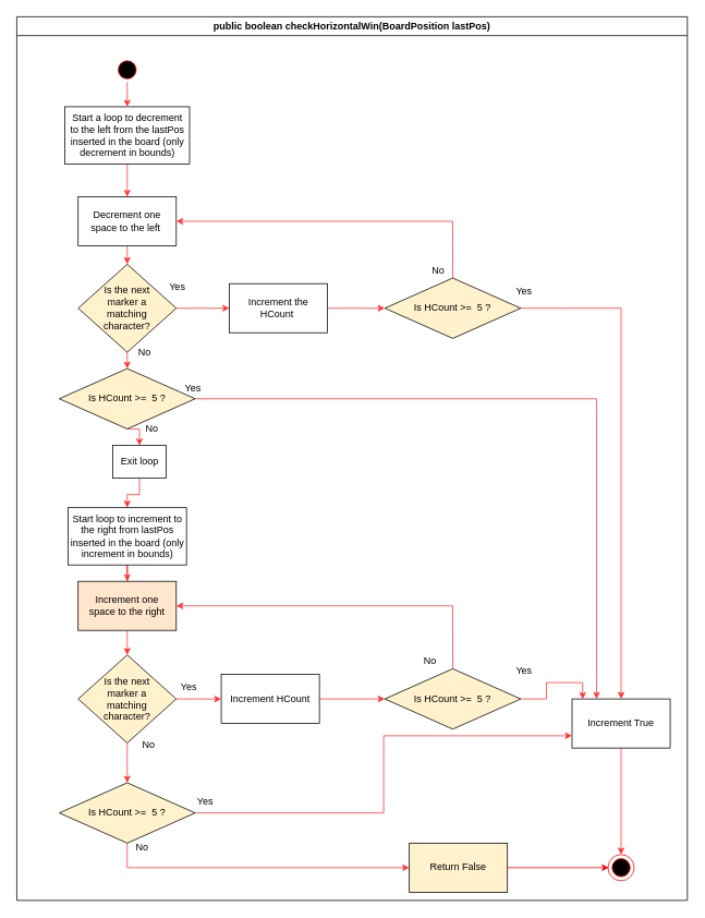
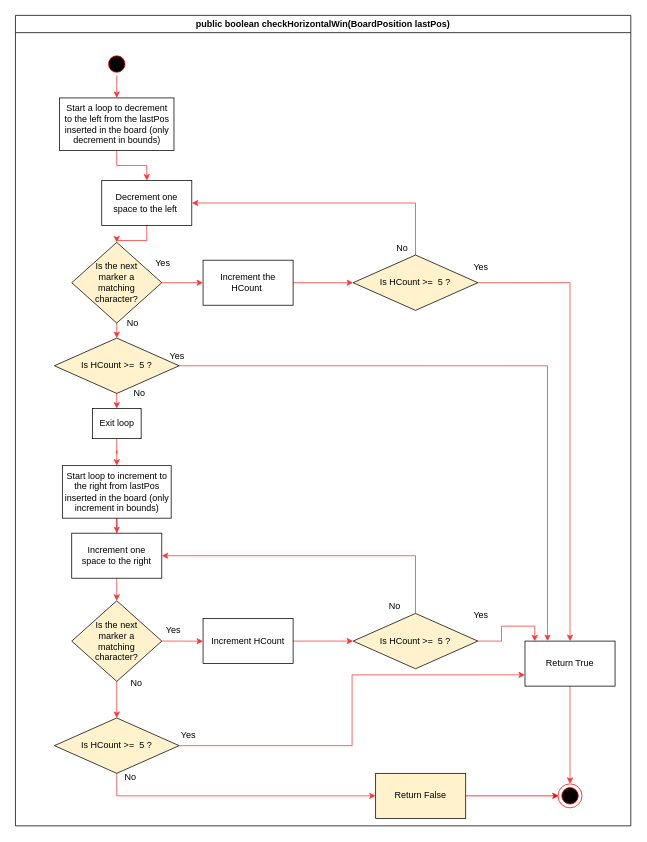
  <mxCell id="0" />
  <mxCell id="1" parent="0" />
  <mxCell id="2" value="public boolean checkHorizontalWin(BoardPosition lastPos)" style="swimlane;whiteSpace=wrap" parent="1" vertex="1"><mxGeometry x="20" y="20" width="820" height="1080" as="geometry"><mxRectangle x="530" y="40" width="300" height="23" as="alternateBounds" /></mxGeometry></mxCell>
  <mxCell id="3" value="" style="group" parent="2" vertex="1" connectable="0"><mxGeometry x="723" y="1024" width="32" height="32" as="geometry" /></mxCell>
  <mxCell id="4" value="" style="ellipse;whiteSpace=wrap;html=1;aspect=fixed;fillColor=#ffffff;strokeColor=#FF0000;" parent="3" vertex="1"><mxGeometry width="32" height="32" as="geometry" /></mxCell>
  <mxCell id="5" style="edgeStyle=orthogonalEdgeStyle;rounded=0;orthogonalLoop=1;jettySize=auto;html=1;exitX=0.5;exitY=1;exitDx=0;exitDy=0;strokeColor=#FF3333;entryX=0.5;entryY=0;entryDx=0;entryDy=0;" edge="1" parent="2" source="6" target="16"><mxGeometry relative="1" as="geometry"><mxPoint x="135" y="110" as="targetPoint" /></mxGeometry></mxCell>
  <mxCell id="6" value="" style="ellipse;shape=startState;fillColor=#000000;strokeColor=#ff0000;" parent="2" vertex="1"><mxGeometry x="120" y="49.87" width="30" height="30" as="geometry" /></mxCell>
  <mxCell id="7" style="edgeStyle=orthogonalEdgeStyle;rounded=0;orthogonalLoop=1;jettySize=auto;html=1;exitX=0.5;exitY=1;exitDx=0;exitDy=0;strokeColor=#FF3333;fontColor=0;" edge="1" parent="2" source="8" target="51"><mxGeometry relative="1" as="geometry" /></mxCell>
  <mxCell id="8" value="Is the next marker a matching character?" style="rhombus;whiteSpace=wrap;html=1;rounded=0;fillColor=#FFF2CC;spacingLeft=20;spacingRight=20;" parent="2" vertex="1"><mxGeometry x="75" y="302.44" width="120" height="107.56" as="geometry" /></mxCell>
  <mxCell id="9" value="Return False" style="rounded=0;whiteSpace=wrap;html=1;fillColor=#fff2cc;" parent="2" vertex="1"><mxGeometry x="480" y="1010" width="120" height="60" as="geometry" /></mxCell>
  <mxCell id="10" value="" style="edgeStyle=orthogonalEdgeStyle;rounded=0;orthogonalLoop=1;jettySize=auto;html=1;strokeColor=#FF0000;exitX=1;exitY=0.5;exitDx=0;exitDy=0;" parent="2" source="9" target="31" edge="1"><mxGeometry relative="1" as="geometry"><mxPoint x="949.99" y="665.12" as="sourcePoint" /></mxGeometry></mxCell>
  <mxCell id="11" value="Yes" style="text;html=1;align=center;verticalAlign=middle;resizable=0;points=[];autosize=1;" vertex="1" parent="2"><mxGeometry x="176.25" y="320" width="40" height="20" as="geometry" /></mxCell>
  <mxCell id="12" value="No" style="text;html=1;align=center;verticalAlign=middle;resizable=0;points=[];autosize=1;" vertex="1" parent="2"><mxGeometry x="141.25" y="400" width="30" height="20" as="geometry" /></mxCell>
  <mxCell id="13" style="edgeStyle=orthogonalEdgeStyle;rounded=0;orthogonalLoop=1;jettySize=auto;html=1;exitX=0.5;exitY=1;exitDx=0;exitDy=0;entryX=0.5;entryY=0;entryDx=0;entryDy=0;strokeColor=#FF3333;fontColor=#FF0000;" edge="1" parent="2" source="14" target="8"><mxGeometry relative="1" as="geometry" /></mxCell>
- <mxCell id="14" value="Decrement one space to the left&amp;nbsp;" style="rounded=0;whiteSpace=wrap;html=1;spacingLeft=5;spacingRight=5;" vertex="1" parent="2"><mxGeometry x="75" y="220" width="120" height="60" as="geometry" /></mxCell>
+ <mxCell id="14" value="Decrement one space to the left&amp;nbsp;" style="rounded=0;whiteSpace=wrap;html=1;spacingLeft=5;spacingRight=5;" vertex="1" parent="2"><mxGeometry x="115" y="220" width="120" height="60" as="geometry" /></mxCell>
  <mxCell id="15" style="edgeStyle=orthogonalEdgeStyle;rounded=0;orthogonalLoop=1;jettySize=auto;html=1;exitX=0.5;exitY=1;exitDx=0;exitDy=0;strokeColor=#FF3333;fontColor=#FF0000;entryX=0.5;entryY=0;entryDx=0;entryDy=0;" edge="1" parent="2" source="16" target="14"><mxGeometry relative="1" as="geometry"><mxPoint x="135" y="210" as="targetPoint" /><mxPoint x="135" y="190" as="sourcePoint" /></mxGeometry></mxCell>
  <mxCell id="16" value="&lt;span style=&quot;color: rgb(0 , 0 , 0)&quot;&gt;Start a loop to decrement to the left from the lastPos inserted in the board (only decrement in bounds)&lt;/span&gt;" style="whiteSpace=wrap;html=1;fontColor=#FF0000;fillColor=#FFFFFF;spacingLeft=0;spacingRight=0;spacing=4;" vertex="1" parent="2"><mxGeometry x="58.75" y="110" width="152.5" height="70" as="geometry" /></mxCell>
  <mxCell id="17" style="edgeStyle=orthogonalEdgeStyle;rounded=0;orthogonalLoop=1;jettySize=auto;html=1;exitX=1;exitY=0.5;exitDx=0;exitDy=0;entryX=0;entryY=0.5;entryDx=0;entryDy=0;strokeColor=#FF3333;fontColor=0;" edge="1" parent="2" source="18" target="30"><mxGeometry relative="1" as="geometry" /></mxCell>
- <mxCell id="18" value="&lt;font color=&quot;#000000&quot;&gt;Increment the HCount&amp;nbsp;&lt;/font&gt;" style="whiteSpace=wrap;html=1;fillColor=#FFFFFF;fontColor=#FF0000;" vertex="1" parent="2"><mxGeometry x="260" y="326.22" width="120" height="60" as="geometry" /></mxCell>
+ <mxCell id="18" value="&lt;font color=&quot;#000000&quot;&gt;Increment the HCount&amp;nbsp;&lt;/font&gt;" style="whiteSpace=wrap;html=1;fillColor=#FFFFFF;fontColor=#FF0000;" vertex="1" parent="2"><mxGeometry x="250" y="326.22" width="120" height="60" as="geometry" /></mxCell>
  <mxCell id="19" style="edgeStyle=orthogonalEdgeStyle;rounded=0;orthogonalLoop=1;jettySize=auto;html=1;exitX=1;exitY=0.5;exitDx=0;exitDy=0;strokeColor=#FF3333;fontColor=#FF0000;entryX=0;entryY=0.5;entryDx=0;entryDy=0;" edge="1" parent="2" source="8" target="18"><mxGeometry relative="1" as="geometry"><mxPoint x="270" y="356" as="targetPoint" /></mxGeometry></mxCell>
  <mxCell id="20" style="edgeStyle=orthogonalEdgeStyle;rounded=0;orthogonalLoop=1;jettySize=auto;html=1;exitX=0.5;exitY=1;exitDx=0;exitDy=0;strokeColor=#FF3333;fontColor=0;" edge="1" parent="2" source="21" target="23"><mxGeometry relative="1" as="geometry" /></mxCell>
- <mxCell id="21" value="Exit loop" style="rounded=0;whiteSpace=wrap;html=1;fillColor=#FFFFFF;fontColor=000000;" vertex="1" parent="2"><mxGeometry x="117.5" y="524" width="65" height="40" as="geometry" /></mxCell>
+ <mxCell id="21" value="Exit loop" style="rounded=0;whiteSpace=wrap;html=1;fillColor=#FFFFFF;fontColor=000000;" vertex="1" parent="2"><mxGeometry x="102.5" y="524" width="65" height="40" as="geometry" /></mxCell>
  <mxCell id="22" style="edgeStyle=orthogonalEdgeStyle;rounded=0;orthogonalLoop=1;jettySize=auto;html=1;exitX=0.5;exitY=1;exitDx=0;exitDy=0;strokeColor=#FF3333;fontColor=0;" edge="1" parent="2" source="23" target="37"><mxGeometry relative="1" as="geometry" /></mxCell>
  <mxCell id="23" value="Start loop to increment to the right from lastPos inserted in the board (only increment in bounds)" style="rounded=0;whiteSpace=wrap;html=1;fillColor=#FFFFFF;fontColor=0;" vertex="1" parent="2"><mxGeometry x="62.51" y="600" width="145" height="70" as="geometry" /></mxCell>
  <mxCell id="24" style="edgeStyle=orthogonalEdgeStyle;rounded=0;orthogonalLoop=1;jettySize=auto;html=1;exitX=0.5;exitY=1;exitDx=0;exitDy=0;entryX=0.5;entryY=0;entryDx=0;entryDy=0;strokeColor=#FF3333;fontColor=0;" edge="1" parent="2" source="25" target="47"><mxGeometry relative="1" as="geometry"><mxPoint x="135.005" y="906.22" as="targetPoint" /></mxGeometry></mxCell>
  <mxCell id="25" value="Is the next marker a matching character?" style="rhombus;whiteSpace=wrap;html=1;rounded=0;fillColor=#FFF2CC;spacingLeft=20;spacingRight=20;" vertex="1" parent="2"><mxGeometry x="75" y="780" width="120" height="107.56" as="geometry" /></mxCell>
  <mxCell id="26" value="Yes" style="text;html=1;align=center;verticalAlign=middle;resizable=0;points=[];autosize=1;" vertex="1" parent="2"><mxGeometry x="600" y="790" width="40" height="20" as="geometry" /></mxCell>
  <mxCell id="27" value="No" style="text;html=1;align=center;verticalAlign=middle;resizable=0;points=[];autosize=1;" vertex="1" parent="2"><mxGeometry x="489.99" y="776.89" width="30" height="20" as="geometry" /></mxCell>
  <mxCell id="28" style="edgeStyle=orthogonalEdgeStyle;rounded=0;orthogonalLoop=1;jettySize=auto;html=1;exitX=0.5;exitY=0;exitDx=0;exitDy=0;entryX=1;entryY=0.5;entryDx=0;entryDy=0;strokeColor=#FF3333;fontColor=0;" edge="1" parent="2" source="30" target="14"><mxGeometry relative="1" as="geometry" /></mxCell>
  <mxCell id="29" style="edgeStyle=orthogonalEdgeStyle;rounded=0;orthogonalLoop=1;jettySize=auto;html=1;exitX=1;exitY=0.5;exitDx=0;exitDy=0;entryX=0.5;entryY=0;entryDx=0;entryDy=0;strokeColor=#FF3333;fontColor=0;" edge="1" parent="2" source="30" target="35"><mxGeometry relative="1" as="geometry" /></mxCell>
  <mxCell id="30" value="Is HCount &amp;gt;=&amp;nbsp; 5 ?" style="rhombus;whiteSpace=wrap;html=1;rounded=0;fillColor=#FFF2CC;spacingLeft=20;spacingRight=20;" vertex="1" parent="2"><mxGeometry x="450" y="319.33" width="166.25" height="73.78" as="geometry" /></mxCell>
  <mxCell id="31" value="" style="ellipse;shape=startState;fillColor=#000000;strokeColor=#ff0000;" parent="2" vertex="1"><mxGeometry x="724" y="1025" width="30" height="30" as="geometry" /></mxCell>
  <mxCell id="32" value="Yes" style="text;html=1;align=center;verticalAlign=middle;resizable=0;points=[];autosize=1;" vertex="1" parent="2"><mxGeometry x="600" y="326.22" width="40" height="20" as="geometry" /></mxCell>
  <mxCell id="33" value="No" style="text;html=1;align=center;verticalAlign=middle;resizable=0;points=[];autosize=1;fontColor=0;" vertex="1" parent="2"><mxGeometry x="499.99" y="300" width="30" height="20" as="geometry" /></mxCell>
  <mxCell id="34" style="edgeStyle=orthogonalEdgeStyle;rounded=0;orthogonalLoop=1;jettySize=auto;html=1;exitX=0.5;exitY=1;exitDx=0;exitDy=0;entryX=0.5;entryY=0;entryDx=0;entryDy=0;strokeColor=#FF3333;fontColor=0;" edge="1" parent="2" source="35" target="4"><mxGeometry relative="1" as="geometry" /></mxCell>
- <mxCell id="35" value="Increment True" style="whiteSpace=wrap;html=1;rounded=0;fillColor=#FFFFFF;fontColor=0;" vertex="1" parent="2"><mxGeometry x="679" y="833.78" width="120" height="60" as="geometry" /></mxCell>
+ <mxCell id="35" value="Return True" style="whiteSpace=wrap;html=1;rounded=0;fillColor=#FFFFFF;fontColor=0;" vertex="1" parent="2"><mxGeometry x="679" y="833.78" width="120" height="60" as="geometry" /></mxCell>
  <mxCell id="36" style="edgeStyle=orthogonalEdgeStyle;rounded=0;orthogonalLoop=1;jettySize=auto;html=1;exitX=0.5;exitY=1;exitDx=0;exitDy=0;entryX=0.5;entryY=0;entryDx=0;entryDy=0;strokeColor=#FF3333;fontColor=0;" edge="1" parent="2" source="37" target="25"><mxGeometry relative="1" as="geometry" /></mxCell>
- <mxCell id="37" value="Increment one space to the right" style="rounded=0;whiteSpace=wrap;html=1;spacingLeft=5;spacingRight=5;fillColor=#ffe6cc;" vertex="1" parent="2"><mxGeometry x="75" y="690" width="120" height="60" as="geometry" /></mxCell>
+ <mxCell id="37" value="Increment one space to the right" style="rounded=0;whiteSpace=wrap;html=1;spacingLeft=5;spacingRight=5;" vertex="1" parent="2"><mxGeometry x="75" y="690" width="120" height="60" as="geometry" /></mxCell>
  <mxCell id="38" style="edgeStyle=orthogonalEdgeStyle;rounded=0;orthogonalLoop=1;jettySize=auto;html=1;exitX=1;exitY=0.5;exitDx=0;exitDy=0;entryX=0;entryY=0.5;entryDx=0;entryDy=0;strokeColor=#FF3333;fontColor=0;" edge="1" parent="2" source="39" target="42"><mxGeometry relative="1" as="geometry" /></mxCell>
  <mxCell id="39" value="Increment HCount" style="whiteSpace=wrap;html=1;rounded=0;fillColor=#FFFFFF;fontColor=0;" vertex="1" parent="2"><mxGeometry x="250" y="803.78" width="120" height="60" as="geometry" /></mxCell>
  <mxCell id="40" style="edgeStyle=orthogonalEdgeStyle;rounded=0;orthogonalLoop=1;jettySize=auto;html=1;exitX=0.5;exitY=0;exitDx=0;exitDy=0;entryX=1;entryY=0.5;entryDx=0;entryDy=0;strokeColor=#FF3333;fontColor=0;" edge="1" parent="2" source="42" target="37"><mxGeometry relative="1" as="geometry" /></mxCell>
  <mxCell id="41" style="edgeStyle=orthogonalEdgeStyle;rounded=0;orthogonalLoop=1;jettySize=auto;html=1;exitX=1;exitY=0.5;exitDx=0;exitDy=0;entryX=0.108;entryY=0.004;entryDx=0;entryDy=0;entryPerimeter=0;strokeColor=#FF3333;fontColor=0;" edge="1" parent="2" source="42" target="35"><mxGeometry relative="1" as="geometry" /></mxCell>
  <mxCell id="42" value="Is HCount &amp;gt;=&amp;nbsp; 5 ?" style="rhombus;whiteSpace=wrap;html=1;rounded=0;fillColor=#FFF2CC;spacingLeft=20;spacingRight=20;" vertex="1" parent="2"><mxGeometry x="450" y="796.89" width="166.25" height="73.78" as="geometry" /></mxCell>
  <mxCell id="43" value="Yes" style="text;html=1;align=center;verticalAlign=middle;resizable=0;points=[];autosize=1;" vertex="1" parent="2"><mxGeometry x="190" y="810" width="40" height="20" as="geometry" /></mxCell>
  <mxCell id="44" value="No" style="text;html=1;align=center;verticalAlign=middle;resizable=0;points=[];autosize=1;" vertex="1" parent="2"><mxGeometry x="146.25" y="880" width="30" height="20" as="geometry" /></mxCell>
  <mxCell id="45" style="edgeStyle=orthogonalEdgeStyle;rounded=0;orthogonalLoop=1;jettySize=auto;html=1;exitX=0.5;exitY=1;exitDx=0;exitDy=0;entryX=0;entryY=0.5;entryDx=0;entryDy=0;strokeColor=#FF3333;fontColor=0;" edge="1" parent="2" source="47" target="9"><mxGeometry relative="1" as="geometry" /></mxCell>
  <mxCell id="46" style="edgeStyle=orthogonalEdgeStyle;rounded=0;orthogonalLoop=1;jettySize=auto;html=1;exitX=1;exitY=0.5;exitDx=0;exitDy=0;entryX=0;entryY=0.75;entryDx=0;entryDy=0;strokeColor=#FF3333;fontColor=0;" edge="1" parent="2" source="47" target="35"><mxGeometry relative="1" as="geometry" /></mxCell>
  <mxCell id="47" value="Is HCount &amp;gt;=&amp;nbsp; 5 ?" style="rhombus;whiteSpace=wrap;html=1;rounded=0;fillColor=#FFF2CC;spacingLeft=20;spacingRight=20;" vertex="1" parent="2"><mxGeometry x="51.88" y="936.22" width="166.25" height="73.78" as="geometry" /></mxCell>
  <mxCell id="48" value="Yes" style="text;html=1;align=center;verticalAlign=middle;resizable=0;points=[];autosize=1;" vertex="1" parent="2"><mxGeometry x="210" y="950" width="40" height="20" as="geometry" /></mxCell>
  <mxCell id="49" style="edgeStyle=orthogonalEdgeStyle;rounded=0;orthogonalLoop=1;jettySize=auto;html=1;exitX=0.5;exitY=1;exitDx=0;exitDy=0;entryX=0.5;entryY=0;entryDx=0;entryDy=0;strokeColor=#FF3333;fontColor=0;" edge="1" parent="2" source="51" target="21"><mxGeometry relative="1" as="geometry" /></mxCell>
  <mxCell id="50" style="edgeStyle=orthogonalEdgeStyle;rounded=0;orthogonalLoop=1;jettySize=auto;html=1;exitX=1;exitY=0.5;exitDx=0;exitDy=0;entryX=0.25;entryY=0;entryDx=0;entryDy=0;strokeColor=#FF3333;fontColor=0;" edge="1" parent="2" source="51" target="35"><mxGeometry relative="1" as="geometry" /></mxCell>
  <mxCell id="51" value="Is HCount &amp;gt;=&amp;nbsp; 5 ?" style="rhombus;whiteSpace=wrap;html=1;rounded=0;fillColor=#FFF2CC;spacingLeft=20;spacingRight=20;" vertex="1" parent="2"><mxGeometry x="51.88" y="430" width="166.25" height="73.78" as="geometry" /></mxCell>
  <mxCell id="52" value="Yes" style="text;html=1;align=center;verticalAlign=middle;resizable=0;points=[];autosize=1;" vertex="1" parent="2"><mxGeometry x="195" y="444" width="40" height="20" as="geometry" /></mxCell>
  <mxCell id="53" value="No" style="text;html=1;align=center;verticalAlign=middle;resizable=0;points=[];autosize=1;" vertex="1" parent="2"><mxGeometry x="150" y="494" width="30" height="20" as="geometry" /></mxCell>
  <mxCell id="54" value="No" style="text;html=1;align=center;verticalAlign=middle;resizable=0;points=[];autosize=1;" vertex="1" parent="2"><mxGeometry x="137.5" y="1005" width="30" height="20" as="geometry" /></mxCell>
  <mxCell id="55" style="edgeStyle=orthogonalEdgeStyle;rounded=0;orthogonalLoop=1;jettySize=auto;html=1;exitX=1;exitY=0.5;exitDx=0;exitDy=0;strokeColor=#FF3333;fontColor=0;" edge="1" parent="1" source="25"><mxGeometry relative="1" as="geometry"><mxPoint x="270" y="854" as="targetPoint" /></mxGeometry></mxCell>
